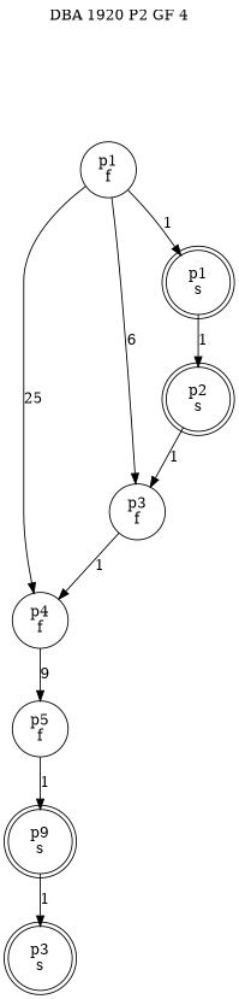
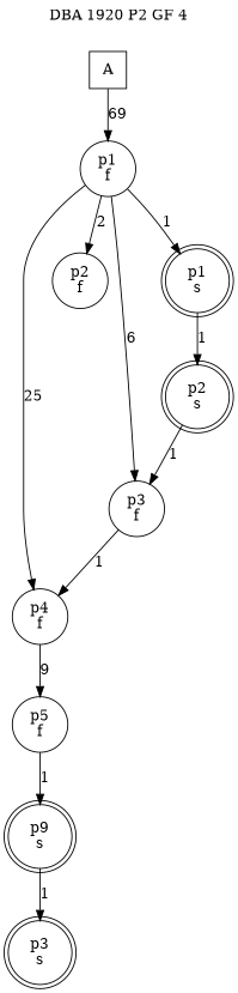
  digraph {
    label=" DBA 1920 P2 GF 4 "
    labelloc=tl
    rankdir=TB
    node [shape=circle]
+   n1 [label=A shape=square]
    n2 [label="p1\nf"]
    n3 [label="p4\nf"]
+   n4 [label="p2\nf"]
    n5 [label="p3\nf"]
    n6 [label="p1\ns" shape=doublecircle]
    n7 [label="p5\nf"]
    n8 [label="p2\ns" shape=doublecircle]
    n9 [label="p9\ns" shape=doublecircle]
    n10 [label="p3\ns" shape=doublecircle]
+   n1 -> n2 [label=69]
    n2 -> n3 [label=25]
+   n2 -> n4 [label=2]
    n2 -> n5 [label=6]
    n2 -> n6 [label=1]
    n3 -> n7 [label=9]
    n5 -> n3 [label=1]
    n6 -> n8 [label=1]
    n7 -> n9 [label=1]
    n8 -> n5 [label=1]
    n9 -> n10 [label=1]
  }
